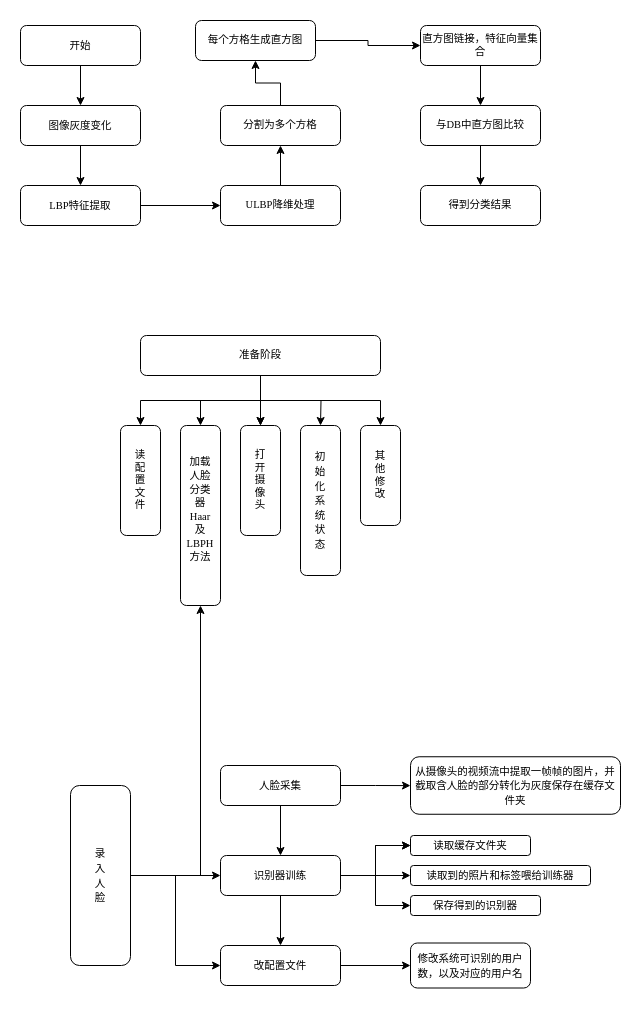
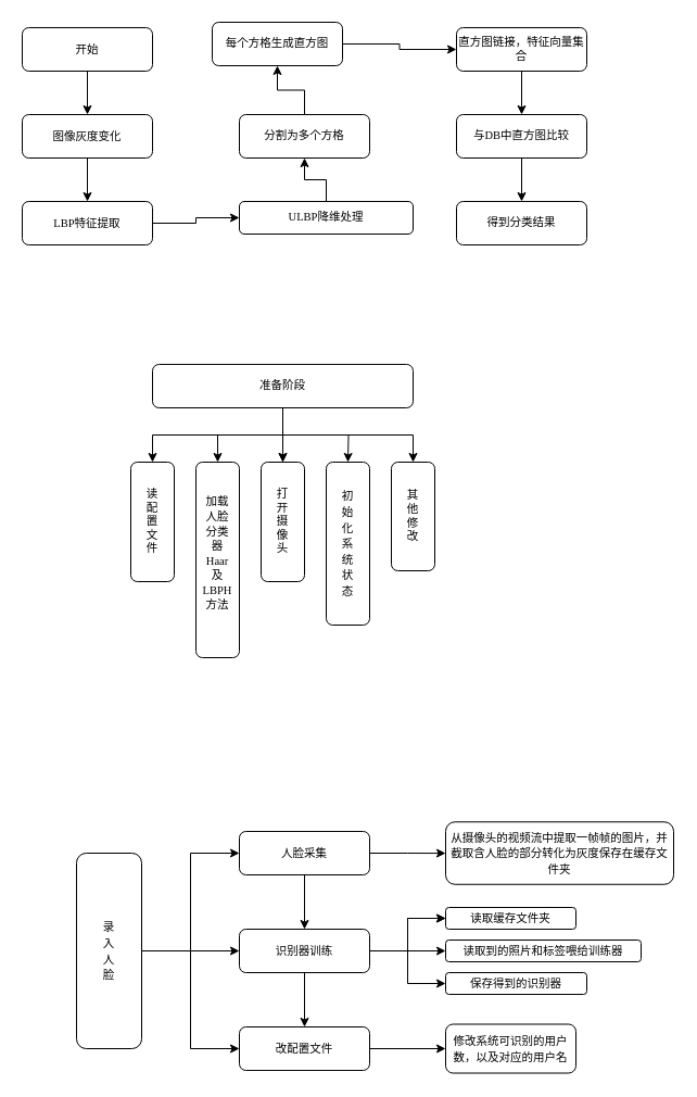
  <mxCell id="0" />
  <mxCell id="1" parent="0" />
  <mxCell id="2" value="" style="edgeStyle=orthogonalEdgeStyle;rounded=0;orthogonalLoop=1;jettySize=auto;html=1;" edge="1" parent="1" source="3" target="5"><mxGeometry relative="1" as="geometry" /></mxCell>
  <mxCell id="3" value="&lt;pre&gt;&lt;font face=&quot;simsun&quot; style=&quot;font-size: 10.5px;&quot;&gt;开始&lt;/font&gt;&lt;/pre&gt;" style="rounded=1;whiteSpace=wrap;html=1;" vertex="1" parent="1"><mxGeometry x="20" y="25" width="120" height="40" as="geometry" /></mxCell>
  <mxCell id="4" value="" style="edgeStyle=orthogonalEdgeStyle;rounded=0;orthogonalLoop=1;jettySize=auto;html=1;" edge="1" parent="1" source="5" target="7"><mxGeometry relative="1" as="geometry" /></mxCell>
  <mxCell id="5" value="&lt;pre&gt;&lt;font face=&quot;simsun&quot; style=&quot;font-size: 10.5px;&quot;&gt;图像灰度变化&lt;/font&gt;&lt;/pre&gt;" style="rounded=1;whiteSpace=wrap;html=1;" vertex="1" parent="1"><mxGeometry x="20" y="105" width="120" height="40" as="geometry" /></mxCell>
  <mxCell id="6" value="" style="edgeStyle=orthogonalEdgeStyle;rounded=0;orthogonalLoop=1;jettySize=auto;html=1;" edge="1" parent="1" source="7" target="9"><mxGeometry relative="1" as="geometry" /></mxCell>
  <mxCell id="7" value="&lt;pre&gt;&lt;font face=&quot;simsun&quot;&gt;&lt;span style=&quot;font-size: 10.5px;&quot;&gt;LBP特征提取&lt;/span&gt;&lt;/font&gt;&lt;/pre&gt;" style="rounded=1;whiteSpace=wrap;html=1;" vertex="1" parent="1"><mxGeometry x="20" y="185" width="120" height="40" as="geometry" /></mxCell>
  <mxCell id="8" value="" style="edgeStyle=orthogonalEdgeStyle;rounded=0;orthogonalLoop=1;jettySize=auto;html=1;" edge="1" parent="1" source="9" target="11"><mxGeometry relative="1" as="geometry" /></mxCell>
- <mxCell id="9" value="ULBP降维处理" style="rounded=1;whiteSpace=wrap;fontFamily=simsun;fontSize=10.5;" vertex="1" parent="1"><mxGeometry x="220" y="185" width="120" height="40" as="geometry" /></mxCell>
+ <mxCell id="9" value="ULBP降维处理" style="rounded=1;whiteSpace=wrap;fontFamily=simsun;fontSize=10.5;" vertex="1" parent="1"><mxGeometry x="220" y="185" width="160" height="30" as="geometry" /></mxCell>
  <mxCell id="10" value="" style="edgeStyle=orthogonalEdgeStyle;rounded=0;orthogonalLoop=1;jettySize=auto;html=1;" edge="1" parent="1" source="11" target="13"><mxGeometry relative="1" as="geometry" /></mxCell>
  <mxCell id="11" value="分割为多个方格" style="rounded=1;whiteSpace=wrap;fontFamily=simsun;fontSize=10.5;" vertex="1" parent="1"><mxGeometry x="220" y="105" width="120" height="40" as="geometry" /></mxCell>
  <mxCell id="12" value="" style="edgeStyle=orthogonalEdgeStyle;rounded=0;orthogonalLoop=1;jettySize=auto;html=1;" edge="1" parent="1" source="13" target="15"><mxGeometry relative="1" as="geometry" /></mxCell>
  <mxCell id="13" value="每个方格生成直方图" style="rounded=1;whiteSpace=wrap;fontFamily=simsun;fontSize=10.5;" vertex="1" parent="1"><mxGeometry x="195" y="20" width="120" height="40" as="geometry" /></mxCell>
  <mxCell id="14" value="" style="edgeStyle=orthogonalEdgeStyle;rounded=0;orthogonalLoop=1;jettySize=auto;html=1;" edge="1" parent="1" source="15" target="17"><mxGeometry relative="1" as="geometry" /></mxCell>
  <mxCell id="15" value="直方图链接，特征向量集合" style="rounded=1;whiteSpace=wrap;fontFamily=simsun;fontSize=10.5;" vertex="1" parent="1"><mxGeometry x="420" y="25" width="120" height="40" as="geometry" /></mxCell>
  <mxCell id="16" value="" style="edgeStyle=orthogonalEdgeStyle;rounded=0;orthogonalLoop=1;jettySize=auto;html=1;" edge="1" parent="1" source="17" target="18"><mxGeometry relative="1" as="geometry" /></mxCell>
  <mxCell id="17" value="与DB中直方图比较" style="rounded=1;whiteSpace=wrap;fontFamily=simsun;fontSize=10.5;" vertex="1" parent="1"><mxGeometry x="420" y="105" width="120" height="40" as="geometry" /></mxCell>
  <mxCell id="18" value="得到分类结果" style="rounded=1;whiteSpace=wrap;fontFamily=simsun;fontSize=10.5;" vertex="1" parent="1"><mxGeometry x="420" y="185" width="120" height="40" as="geometry" /></mxCell>
  <mxCell id="19" value="" style="edgeStyle=orthogonalEdgeStyle;rounded=0;orthogonalLoop=1;jettySize=auto;html=1;exitX=0.5;exitY=1;exitDx=0;exitDy=0;" edge="1" parent="1" source="25" target="26"><mxGeometry relative="1" as="geometry"><mxPoint x="260" y="435" as="sourcePoint" /><Array as="points"><mxPoint x="260" y="400" /><mxPoint x="140" y="400" /></Array></mxGeometry></mxCell>
  <mxCell id="20" style="edgeStyle=orthogonalEdgeStyle;rounded=0;orthogonalLoop=1;jettySize=auto;html=1;exitX=0.5;exitY=1;exitDx=0;exitDy=0;" edge="1" parent="1" source="25" target="27"><mxGeometry relative="1" as="geometry" /></mxCell>
  <mxCell id="21" value="" style="edgeStyle=orthogonalEdgeStyle;rounded=0;orthogonalLoop=1;jettySize=auto;html=1;" edge="1" parent="1" source="25" target="28"><mxGeometry relative="1" as="geometry" /></mxCell>
  <mxCell id="22" value="" style="edgeStyle=orthogonalEdgeStyle;rounded=0;orthogonalLoop=1;jettySize=auto;html=1;" edge="1" parent="1" source="25" target="28"><mxGeometry relative="1" as="geometry" /></mxCell>
  <mxCell id="23" style="edgeStyle=orthogonalEdgeStyle;rounded=0;orthogonalLoop=1;jettySize=auto;html=1;exitX=0.5;exitY=1;exitDx=0;exitDy=0;" edge="1" parent="1" source="25"><mxGeometry relative="1" as="geometry"><mxPoint x="320" y="425" as="targetPoint" /></mxGeometry></mxCell>
  <mxCell id="24" style="edgeStyle=orthogonalEdgeStyle;rounded=0;orthogonalLoop=1;jettySize=auto;html=1;exitX=0.5;exitY=1;exitDx=0;exitDy=0;entryX=0.5;entryY=0;entryDx=0;entryDy=0;" edge="1" parent="1" source="25" target="30"><mxGeometry relative="1" as="geometry" /></mxCell>
  <mxCell id="25" value="&lt;font style=&quot;font-size: 10.5px;&quot;&gt;准备阶段&lt;/font&gt;" style="rounded=1;whiteSpace=wrap;html=1;fontFamily=simsun;fontSize=10.5;" vertex="1" parent="1"><mxGeometry x="140" y="335" width="240" height="40" as="geometry" /></mxCell>
  <mxCell id="26" value="读&lt;div&gt;配&lt;/div&gt;&lt;div&gt;置&lt;/div&gt;&lt;div&gt;文&lt;/div&gt;&lt;div&gt;件&lt;/div&gt;" style="whiteSpace=wrap;html=1;fontSize=10.5;fontFamily=simsun;rounded=1;" vertex="1" parent="1"><mxGeometry x="120" y="425" width="40" height="110" as="geometry" /></mxCell>
  <mxCell id="27" value="&lt;font face=&quot;simsun&quot; style=&quot;font-size: 10.5px;&quot;&gt;加载&lt;/font&gt;&lt;div style=&quot;font-size: 10.5px;&quot;&gt;&lt;font face=&quot;simsun&quot; style=&quot;font-size: 10.5px;&quot;&gt;人脸&lt;/font&gt;&lt;/div&gt;&lt;div style=&quot;font-size: 10.5px;&quot;&gt;&lt;font face=&quot;simsun&quot; style=&quot;font-size: 10.5px;&quot;&gt;分类&lt;/font&gt;&lt;/div&gt;&lt;div style=&quot;font-size: 10.5px;&quot;&gt;&lt;font face=&quot;simsun&quot; style=&quot;font-size: 10.5px;&quot;&gt;器&lt;/font&gt;&lt;/div&gt;&lt;div style=&quot;font-size: 10.5px;&quot;&gt;&lt;font face=&quot;Times New Roman&quot; style=&quot;font-size: 10.5px;&quot;&gt;Haar&lt;/font&gt;&lt;/div&gt;&lt;div style=&quot;font-size: 10.5px;&quot;&gt;&lt;font face=&quot;simsun&quot; style=&quot;font-size: 10.5px;&quot;&gt;及&lt;/font&gt;&lt;/div&gt;&lt;div style=&quot;font-size: 10.5px;&quot;&gt;&lt;font face=&quot;Times New Roman&quot; style=&quot;font-size: 10.5px;&quot;&gt;LBPH&lt;/font&gt;&lt;/div&gt;&lt;div style=&quot;font-size: 10.5px;&quot;&gt;&lt;font face=&quot;simsun&quot; style=&quot;font-size: 10.5px;&quot;&gt;方法&lt;br&gt;&lt;/font&gt;&lt;div&gt;&lt;br&gt;&lt;/div&gt;&lt;/div&gt;" style="rounded=1;whiteSpace=wrap;html=1;" vertex="1" parent="1"><mxGeometry x="180" y="425" width="40" height="180" as="geometry" /></mxCell>
  <mxCell id="28" value="&lt;font style=&quot;font-size: 10.5px;&quot;&gt;打&lt;/font&gt;&lt;div&gt;&lt;font style=&quot;font-size: 10.5px;&quot;&gt;开&lt;/font&gt;&lt;/div&gt;&lt;div&gt;&lt;font style=&quot;font-size: 10.5px;&quot;&gt;摄&lt;/font&gt;&lt;/div&gt;&lt;div&gt;&lt;font style=&quot;font-size: 10.5px;&quot;&gt;像&lt;/font&gt;&lt;/div&gt;&lt;div&gt;&lt;font style=&quot;font-size: 10.5px;&quot;&gt;头&lt;/font&gt;&lt;/div&gt;" style="whiteSpace=wrap;html=1;fontSize=10.5;fontFamily=simsun;rounded=1;" vertex="1" parent="1"><mxGeometry x="240" y="425" width="40" height="110" as="geometry" /></mxCell>
  <mxCell id="29" value="&lt;font style=&quot;font-size: 10.5px;&quot; face=&quot;simsun&quot;&gt;初&lt;/font&gt;&lt;div&gt;&lt;font style=&quot;font-size: 10.5px;&quot; face=&quot;simsun&quot;&gt;始&lt;/font&gt;&lt;/div&gt;&lt;div&gt;&lt;font style=&quot;font-size: 10.5px;&quot; face=&quot;simsun&quot;&gt;化&lt;/font&gt;&lt;/div&gt;&lt;div&gt;&lt;font style=&quot;font-size: 10.5px;&quot; face=&quot;simsun&quot;&gt;系&lt;/font&gt;&lt;/div&gt;&lt;div&gt;&lt;font style=&quot;font-size: 10.5px;&quot; face=&quot;simsun&quot;&gt;统&lt;/font&gt;&lt;/div&gt;&lt;div&gt;&lt;span style=&quot;font-size: 10.5px; font-family: simsun; background-color: initial;&quot;&gt;状&lt;/span&gt;&lt;/div&gt;&lt;div&gt;&lt;span style=&quot;font-size: 10.5px; font-family: simsun; background-color: initial;&quot;&gt;态&lt;/span&gt;&lt;/div&gt;" style="rounded=1;whiteSpace=wrap;html=1;" vertex="1" parent="1"><mxGeometry x="300" y="425" width="40" height="150" as="geometry" /></mxCell>
  <mxCell id="30" value="其&lt;div&gt;他&lt;/div&gt;&lt;div&gt;修&lt;div&gt;改&lt;/div&gt;&lt;/div&gt;" style="whiteSpace=wrap;html=1;fontSize=10.5;fontFamily=simsun;rounded=1;" vertex="1" parent="1"><mxGeometry x="360" y="425" width="40" height="100" as="geometry" /></mxCell>
  <mxCell id="31" value="" style="edgeStyle=orthogonalEdgeStyle;rounded=0;orthogonalLoop=1;jettySize=auto;html=1;" edge="1" parent="1" source="34" target="40"><mxGeometry relative="1" as="geometry" /></mxCell>
- <mxCell id="32" style="edgeStyle=orthogonalEdgeStyle;rounded=0;orthogonalLoop=1;jettySize=auto;html=1;exitX=1;exitY=0.5;exitDx=0;exitDy=0;" edge="1" parent="1" source="34" target="27"><mxGeometry relative="1" as="geometry" /></mxCell>
+ <mxCell id="32" style="edgeStyle=orthogonalEdgeStyle;rounded=0;orthogonalLoop=1;jettySize=auto;html=1;exitX=1;exitY=0.5;exitDx=0;exitDy=0;entryX=0;entryY=0.5;entryDx=0;entryDy=0;" edge="1" parent="1" source="34" target="43"><mxGeometry relative="1" as="geometry" /></mxCell>
  <mxCell id="33" style="edgeStyle=orthogonalEdgeStyle;rounded=0;orthogonalLoop=1;jettySize=auto;html=1;" edge="1" parent="1" source="34" target="45"><mxGeometry relative="1" as="geometry" /></mxCell>
  <mxCell id="34" value="&lt;font style=&quot;font-size: 10.5px;&quot; face=&quot;simsun&quot;&gt;录&lt;/font&gt;&lt;div&gt;&lt;font style=&quot;font-size: 10.5px;&quot; face=&quot;simsun&quot;&gt;入&lt;/font&gt;&lt;/div&gt;&lt;div&gt;&lt;font style=&quot;font-size: 10.5px;&quot; face=&quot;simsun&quot;&gt;人&lt;/font&gt;&lt;/div&gt;&lt;div&gt;&lt;font style=&quot;font-size: 10.5px;&quot; face=&quot;simsun&quot;&gt;脸&lt;/font&gt;&lt;/div&gt;" style="rounded=1;whiteSpace=wrap;html=1;" vertex="1" parent="1"><mxGeometry x="70" y="785" width="60" height="180" as="geometry" /></mxCell>
  <mxCell id="35" value="" style="edgeStyle=orthogonalEdgeStyle;rounded=0;orthogonalLoop=1;jettySize=auto;html=1;" edge="1" parent="1" source="40" target="47"><mxGeometry relative="1" as="geometry" /></mxCell>
  <mxCell id="36" value="" style="edgeStyle=orthogonalEdgeStyle;rounded=0;orthogonalLoop=1;jettySize=auto;html=1;" edge="1" parent="1" source="40" target="47"><mxGeometry relative="1" as="geometry" /></mxCell>
  <mxCell id="37" value="" style="edgeStyle=orthogonalEdgeStyle;rounded=0;orthogonalLoop=1;jettySize=auto;html=1;" edge="1" parent="1" source="40" target="48"><mxGeometry relative="1" as="geometry" /></mxCell>
  <mxCell id="38" value="" style="edgeStyle=orthogonalEdgeStyle;rounded=0;orthogonalLoop=1;jettySize=auto;html=1;" edge="1" parent="1" source="40" target="49"><mxGeometry relative="1" as="geometry" /></mxCell>
  <mxCell id="39" value="" style="edgeStyle=orthogonalEdgeStyle;rounded=0;orthogonalLoop=1;jettySize=auto;html=1;" edge="1" parent="1" source="40" target="45"><mxGeometry relative="1" as="geometry" /></mxCell>
  <mxCell id="40" value="&lt;font style=&quot;font-size: 10.5px;&quot; face=&quot;simsun&quot;&gt;识别器训练&lt;/font&gt;" style="whiteSpace=wrap;html=1;rounded=1;" vertex="1" parent="1"><mxGeometry x="220" y="855" width="120" height="40" as="geometry" /></mxCell>
  <mxCell id="41" value="" style="edgeStyle=orthogonalEdgeStyle;rounded=0;orthogonalLoop=1;jettySize=auto;html=1;" edge="1" parent="1" source="43" target="46"><mxGeometry relative="1" as="geometry" /></mxCell>
  <mxCell id="42" value="" style="edgeStyle=orthogonalEdgeStyle;rounded=0;orthogonalLoop=1;jettySize=auto;html=1;" edge="1" parent="1" source="43" target="40"><mxGeometry relative="1" as="geometry" /></mxCell>
  <mxCell id="43" value="&lt;font style=&quot;font-size: 10.5px;&quot; face=&quot;simsun&quot;&gt;人脸采集&lt;/font&gt;" style="rounded=1;whiteSpace=wrap;html=1;" vertex="1" parent="1"><mxGeometry x="220" y="765" width="120" height="40" as="geometry" /></mxCell>
  <mxCell id="44" value="" style="edgeStyle=orthogonalEdgeStyle;rounded=0;orthogonalLoop=1;jettySize=auto;html=1;" edge="1" parent="1" source="45" target="50"><mxGeometry relative="1" as="geometry" /></mxCell>
  <mxCell id="45" value="&lt;font style=&quot;font-size: 10.5px;&quot; face=&quot;simsun&quot;&gt;改配置文件&lt;/font&gt;" style="rounded=1;whiteSpace=wrap;html=1;" vertex="1" parent="1"><mxGeometry x="220" y="945" width="120" height="40" as="geometry" /></mxCell>
  <mxCell id="46" value="&lt;font style=&quot;font-size: 10.5px;&quot; face=&quot;simsun&quot;&gt;从摄像头的视频流中提取一帧帧的图片，并截取含人脸的部分转化为灰度保存在缓存文件夹&lt;/font&gt;" style="whiteSpace=wrap;html=1;rounded=1;" vertex="1" parent="1"><mxGeometry x="410" y="756.25" width="210" height="57.5" as="geometry" /></mxCell>
  <mxCell id="47" value="&lt;font style=&quot;font-size: 10.5px;&quot; face=&quot;simsun&quot;&gt;读取缓存文件夹&lt;/font&gt;" style="whiteSpace=wrap;html=1;rounded=1;" vertex="1" parent="1"><mxGeometry x="410" y="835" width="120" height="20" as="geometry" /></mxCell>
  <mxCell id="48" value="&lt;font style=&quot;font-size: 10.5px;&quot; face=&quot;simsun&quot;&gt;读取到的照片和标签喂给训练器&lt;/font&gt;" style="whiteSpace=wrap;html=1;rounded=1;" vertex="1" parent="1"><mxGeometry x="410" y="865" width="180" height="20" as="geometry" /></mxCell>
  <mxCell id="49" value="&lt;font style=&quot;font-size: 10.5px;&quot; face=&quot;simsun&quot;&gt;保存得到的识别器&lt;/font&gt;" style="whiteSpace=wrap;html=1;rounded=1;" vertex="1" parent="1"><mxGeometry x="410" y="895" width="130" height="20" as="geometry" /></mxCell>
  <mxCell id="50" value="&lt;font style=&quot;font-size: 10.5px;&quot; face=&quot;simsun&quot;&gt;修改系统可识别的用户数，以及对应的用户名&lt;/font&gt;" style="whiteSpace=wrap;html=1;rounded=1;" vertex="1" parent="1"><mxGeometry x="410" y="942.5" width="120" height="45" as="geometry" /></mxCell>
